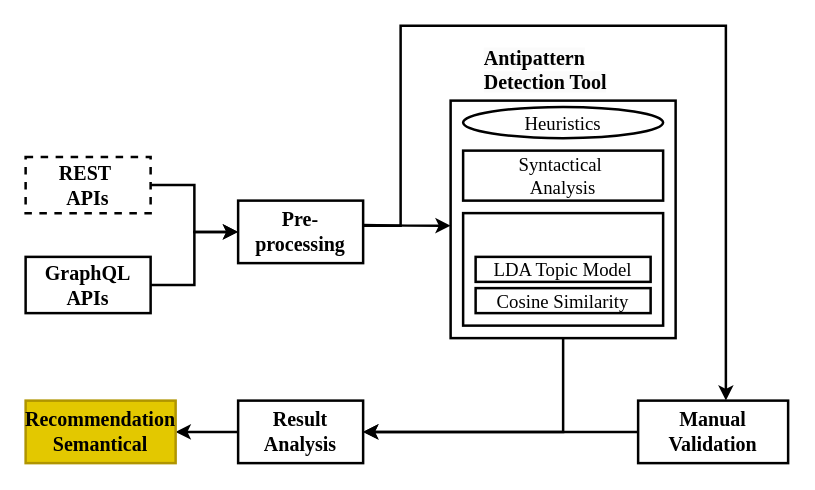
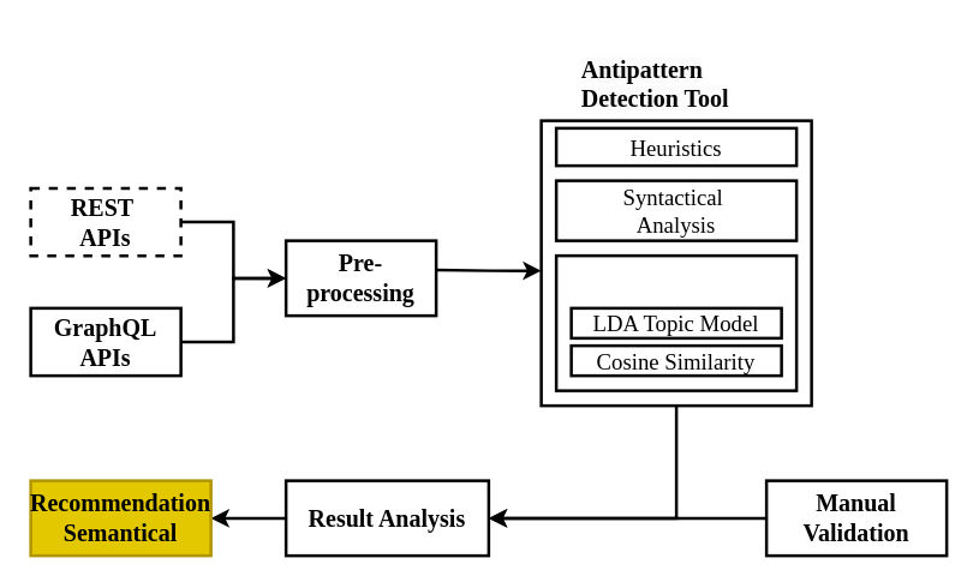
  <mxCell id="0" />
  <mxCell id="1" parent="0" />
  <mxCell id="2" value="" style="edgeStyle=orthogonalEdgeStyle;rounded=0;orthogonalLoop=1;jettySize=auto;html=1;entryX=1;entryY=0.5;entryDx=0;entryDy=0;strokeWidth=2;fontStyle=1" edge="1" parent="1" source="3" target="15"><mxGeometry relative="1" as="geometry"><mxPoint x="420" y="360" as="targetPoint" /><Array as="points"><mxPoint x="450" y="345" /></Array></mxGeometry></mxCell>
  <mxCell id="3" value="&lt;font face=&quot;Times New Roman&quot; size=&quot;1&quot;&gt;&lt;span style=&quot;font-size: 16px;&quot;&gt;&lt;br&gt;&lt;/span&gt;&lt;/font&gt;" style="rounded=0;whiteSpace=wrap;html=1;strokeWidth=2;container=0;fontStyle=1" parent="1" vertex="1"><mxGeometry x="360" y="80" width="180" height="190" as="geometry" /></mxCell>
  <mxCell id="4" value="&lt;span style=&quot;border-color: var(--border-color); color: rgb(0, 0, 0); font-family: &amp;quot;Times New Roman&amp;quot;; font-style: normal; font-variant-ligatures: normal; font-variant-caps: normal; letter-spacing: normal; orphans: 2; text-align: center; text-indent: 0px; text-transform: none; widows: 2; word-spacing: 0px; -webkit-text-stroke-width: 0px; background-color: rgb(251, 251, 251); text-decoration-thickness: initial; text-decoration-style: initial; text-decoration-color: initial; font-size: 16px;&quot;&gt;Antipattern &lt;br&gt;Detection Tool&lt;br&gt;&lt;/span&gt;" style="text;whiteSpace=wrap;html=1;container=0;strokeWidth=2;fontStyle=1" parent="1" vertex="1"><mxGeometry x="385" y="30" width="135" height="40" as="geometry" /></mxCell>
  <mxCell id="5" value="&lt;font style=&quot;font-size: 15px;&quot; face=&quot;Times New Roman&quot;&gt;&lt;span style=&quot;&quot;&gt;Syntactical&amp;nbsp;&lt;br&gt;Analysis&lt;br&gt;&lt;/span&gt;&lt;/font&gt;" style="rounded=0;whiteSpace=wrap;html=1;strokeWidth=2;container=0;fontStyle=0" parent="1" vertex="1"><mxGeometry x="370" y="120" width="160" height="40" as="geometry" /></mxCell>
- <mxCell id="6" value="&lt;font style=&quot;&quot; face=&quot;Times New Roman&quot;&gt;&lt;span style=&quot;&quot;&gt;&lt;font style=&quot;font-size: 15px;&quot;&gt;Heuristics&lt;/font&gt;&lt;br&gt;&lt;/span&gt;&lt;/font&gt;" style="ellipse;whiteSpace=wrap;html=1;strokeWidth=2;container=0;fontStyle=0;" parent="1" vertex="1"><mxGeometry x="370" y="85" width="160" height="25" as="geometry" /></mxCell>
+ <mxCell id="6" value="&lt;font style=&quot;&quot; face=&quot;Times New Roman&quot;&gt;&lt;span style=&quot;&quot;&gt;&lt;font style=&quot;font-size: 15px;&quot;&gt;Heuristics&lt;/font&gt;&lt;br&gt;&lt;/span&gt;&lt;/font&gt;" style="rounded=0;whiteSpace=wrap;html=1;strokeWidth=2;container=0;fontStyle=0" parent="1" vertex="1"><mxGeometry x="370" y="85" width="160" height="25" as="geometry" /></mxCell>
  <mxCell id="7" value="&lt;font face=&quot;Times New Roman&quot; style=&quot;font-size: 11px;&quot;&gt;&lt;span style=&quot;&quot;&gt;&lt;br&gt;&lt;/span&gt;&lt;/font&gt;" style="rounded=0;whiteSpace=wrap;html=1;strokeWidth=2;container=0;fontStyle=1" parent="1" vertex="1"><mxGeometry x="370" y="170" width="160" height="90" as="geometry" /></mxCell>
  <mxCell id="8" value="&lt;font style=&quot;&quot; face=&quot;Times New Roman&quot;&gt;&lt;span style=&quot;&quot;&gt;&lt;font style=&quot;font-size: 15px;&quot;&gt;LDA Topic Model&lt;/font&gt;&lt;br&gt;&lt;/span&gt;&lt;/font&gt;" style="rounded=0;whiteSpace=wrap;html=1;strokeWidth=2;container=0;fontStyle=0" parent="1" vertex="1"><mxGeometry x="380" y="205" width="140" height="20" as="geometry" /></mxCell>
  <mxCell id="9" value="&lt;font style=&quot;&quot; face=&quot;Times New Roman&quot;&gt;&lt;span style=&quot;&quot;&gt;&lt;font style=&quot;font-size: 15px;&quot;&gt;Cosine Similarity&lt;/font&gt;&lt;br&gt;&lt;/span&gt;&lt;/font&gt;" style="rounded=0;whiteSpace=wrap;html=1;strokeWidth=2;container=0;fontStyle=0" parent="1" vertex="1"><mxGeometry x="380" y="230" width="140" height="20" as="geometry" /></mxCell>
  <mxCell id="10" value="" style="edgeStyle=orthogonalEdgeStyle;rounded=0;orthogonalLoop=1;jettySize=auto;html=1;strokeWidth=2;fontStyle=1" edge="1" parent="1" source="11" target="13"><mxGeometry relative="1" as="geometry" /></mxCell>
  <mxCell id="11" value="&lt;font face=&quot;Times New Roman&quot; size=&quot;1&quot;&gt;&lt;span style=&quot;font-size: 16px;&quot;&gt;REST&amp;nbsp;&lt;/span&gt;&lt;/font&gt;&lt;div&gt;&lt;font face=&quot;Times New Roman&quot; size=&quot;1&quot;&gt;&lt;span style=&quot;font-size: 16px;&quot;&gt;APIs&lt;/span&gt;&lt;/font&gt;&lt;/div&gt;" style="rounded=0;whiteSpace=wrap;html=1;strokeWidth=2;container=0;fontStyle=1;dashed=1;" parent="1" vertex="1"><mxGeometry x="20" y="125" width="100" height="45" as="geometry" /></mxCell>
- <mxCell id="12" value="" style="edgeStyle=orthogonalEdgeStyle;rounded=0;orthogonalLoop=1;jettySize=auto;html=1;strokeWidth=2;entryX=0.585;entryY=-0.001;entryDx=0;entryDy=0;entryPerimeter=0;fontStyle=1" edge="1" parent="1" source="13" target="20"><mxGeometry relative="1" as="geometry"><mxPoint x="320" y="20" as="targetPoint" /><Array as="points"><mxPoint x="320" y="180" /><mxPoint x="320" y="20" /><mxPoint x="580" y="20" /></Array></mxGeometry></mxCell>
  <mxCell id="13" value="&lt;font face=&quot;Times New Roman&quot; size=&quot;1&quot;&gt;&lt;span style=&quot;font-size: 16px;&quot;&gt;Pre-processing&lt;/span&gt;&lt;/font&gt;" style="rounded=0;whiteSpace=wrap;html=1;strokeWidth=2;container=0;fontStyle=1" parent="1" vertex="1"><mxGeometry x="190" y="160" width="100" height="50" as="geometry" /></mxCell>
  <mxCell id="14" value="" style="edgeStyle=orthogonalEdgeStyle;rounded=0;orthogonalLoop=1;jettySize=auto;html=1;strokeWidth=2;fontStyle=1" edge="1" parent="1" source="15" target="16"><mxGeometry relative="1" as="geometry" /></mxCell>
- <mxCell id="15" value="&lt;span style=&quot;border-color: var(--border-color); font-family: &amp;quot;Times New Roman&amp;quot;; font-size: 16px;&quot;&gt;Result Analysis&lt;/span&gt;&lt;font face=&quot;Times New Roman&quot; size=&quot;1&quot;&gt;&lt;span style=&quot;font-size: 16px;&quot;&gt;&lt;br&gt;&lt;/span&gt;&lt;/font&gt;" style="rounded=0;whiteSpace=wrap;html=1;strokeWidth=2;container=0;fontStyle=1" parent="1" vertex="1"><mxGeometry x="190" y="320" width="100" height="50" as="geometry" /></mxCell>
+ <mxCell id="15" value="&lt;span style=&quot;border-color: var(--border-color); font-family: &amp;quot;Times New Roman&amp;quot;; font-size: 16px;&quot;&gt;Result Analysis&lt;/span&gt;&lt;font face=&quot;Times New Roman&quot; size=&quot;1&quot;&gt;&lt;span style=&quot;font-size: 16px;&quot;&gt;&lt;br&gt;&lt;/span&gt;&lt;/font&gt;" style="rounded=0;whiteSpace=wrap;html=1;strokeWidth=2;container=0;fontStyle=1" parent="1" vertex="1"><mxGeometry x="190" y="320" width="135" height="50" as="geometry" /></mxCell>
  <mxCell id="16" value="&lt;span style=&quot;border-color: var(--border-color); font-family: &amp;quot;Times New Roman&amp;quot;; font-size: 16px;&quot;&gt;Recommendation Semantical&lt;/span&gt;&lt;font face=&quot;Times New Roman&quot; size=&quot;1&quot;&gt;&lt;span style=&quot;font-size: 16px;&quot;&gt;&lt;br&gt;&lt;/span&gt;&lt;/font&gt;" style="rounded=0;whiteSpace=wrap;html=1;strokeWidth=2;container=0;fontStyle=1;fillColor=#e3c800;strokeColor=#B09500;fontColor=#000000;" parent="1" vertex="1"><mxGeometry x="20" y="320" width="120" height="50" as="geometry" /></mxCell>
  <mxCell id="17" value="" style="edgeStyle=orthogonalEdgeStyle;rounded=0;orthogonalLoop=1;jettySize=auto;html=1;strokeWidth=2;fontStyle=1" edge="1" parent="1" source="18" target="13"><mxGeometry relative="1" as="geometry" /></mxCell>
  <mxCell id="18" value="&lt;font face=&quot;Times New Roman&quot;&gt;&lt;span style=&quot;font-size: 16px;&quot;&gt;GraphQL&lt;/span&gt;&lt;/font&gt;&lt;br&gt;&lt;div&gt;&lt;font face=&quot;Times New Roman&quot; size=&quot;1&quot;&gt;&lt;span style=&quot;font-size: 16px;&quot;&gt;APIs&lt;/span&gt;&lt;/font&gt;&lt;/div&gt;" style="rounded=0;whiteSpace=wrap;html=1;strokeWidth=2;container=0;fontStyle=1" parent="1" vertex="1"><mxGeometry x="20" y="205" width="100" height="45" as="geometry" /></mxCell>
  <mxCell id="19" value="" style="edgeStyle=orthogonalEdgeStyle;rounded=0;orthogonalLoop=1;jettySize=auto;html=1;entryX=1;entryY=0.5;entryDx=0;entryDy=0;strokeWidth=2;fontStyle=1" edge="1" parent="1" source="20" target="15"><mxGeometry relative="1" as="geometry"><mxPoint x="370" y="345" as="targetPoint" /></mxGeometry></mxCell>
  <mxCell id="20" value="&lt;span style=&quot;border-color: var(--border-color); font-family: &amp;quot;Times New Roman&amp;quot;; font-size: 16px;&quot;&gt;Manual Validation&lt;/span&gt;&lt;font face=&quot;Times New Roman&quot; size=&quot;1&quot;&gt;&lt;span style=&quot;font-size: 16px;&quot;&gt;&lt;br&gt;&lt;/span&gt;&lt;/font&gt;" style="rounded=0;whiteSpace=wrap;html=1;strokeWidth=2;container=0;fontStyle=1" parent="1" vertex="1"><mxGeometry x="510" y="320" width="120" height="50" as="geometry" /></mxCell>
  <mxCell id="21" value="" style="edgeStyle=orthogonalEdgeStyle;rounded=0;orthogonalLoop=1;jettySize=auto;html=1;strokeWidth=2;fontStyle=1" edge="1" parent="1"><mxGeometry relative="1" as="geometry"><mxPoint x="289.52" y="179.52" as="sourcePoint" /><mxPoint x="360" y="180" as="targetPoint" /></mxGeometry></mxCell>
